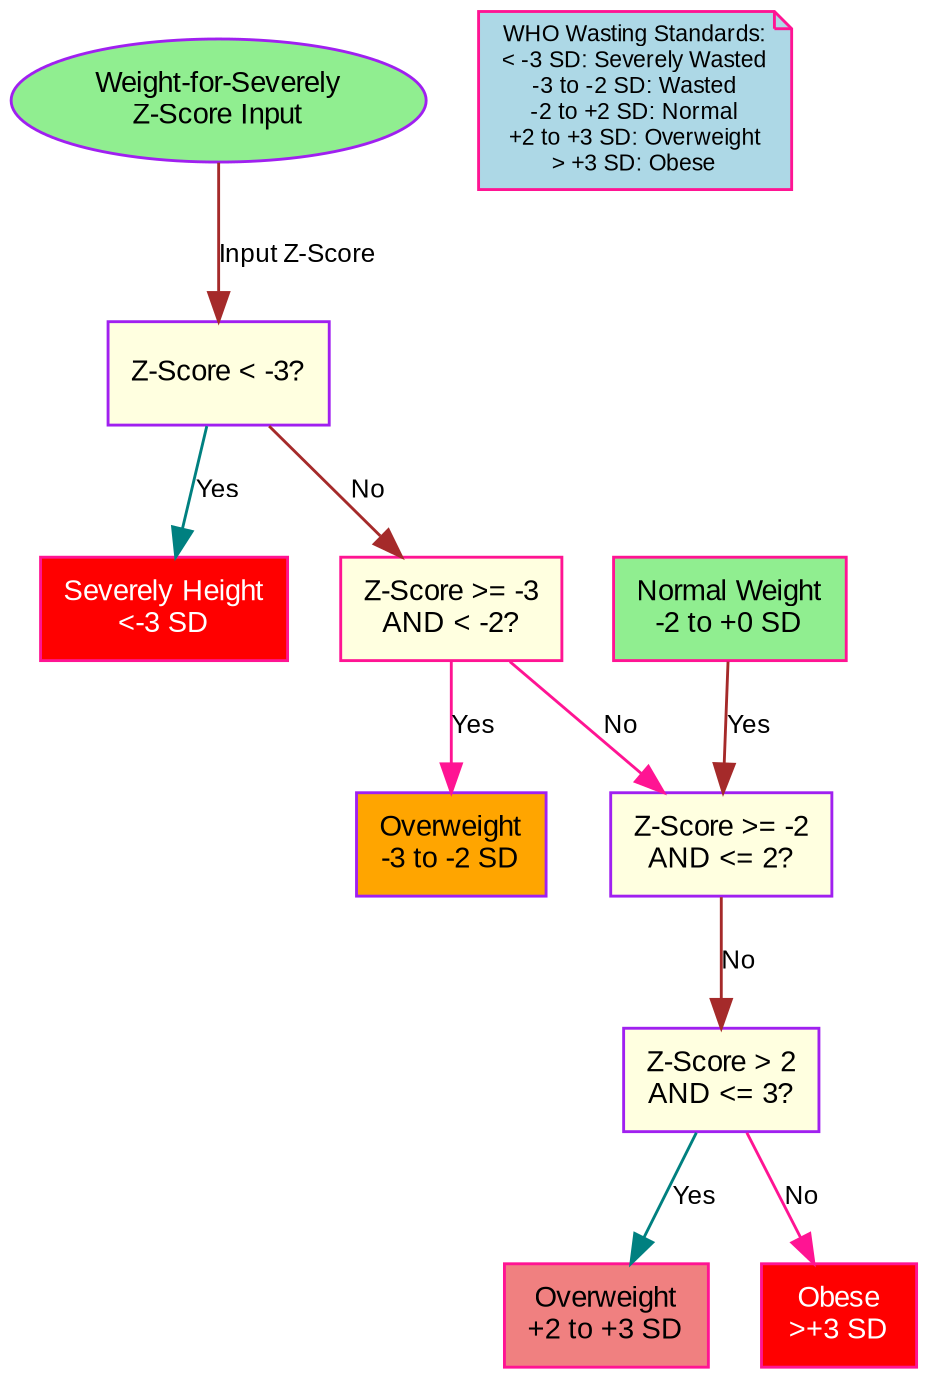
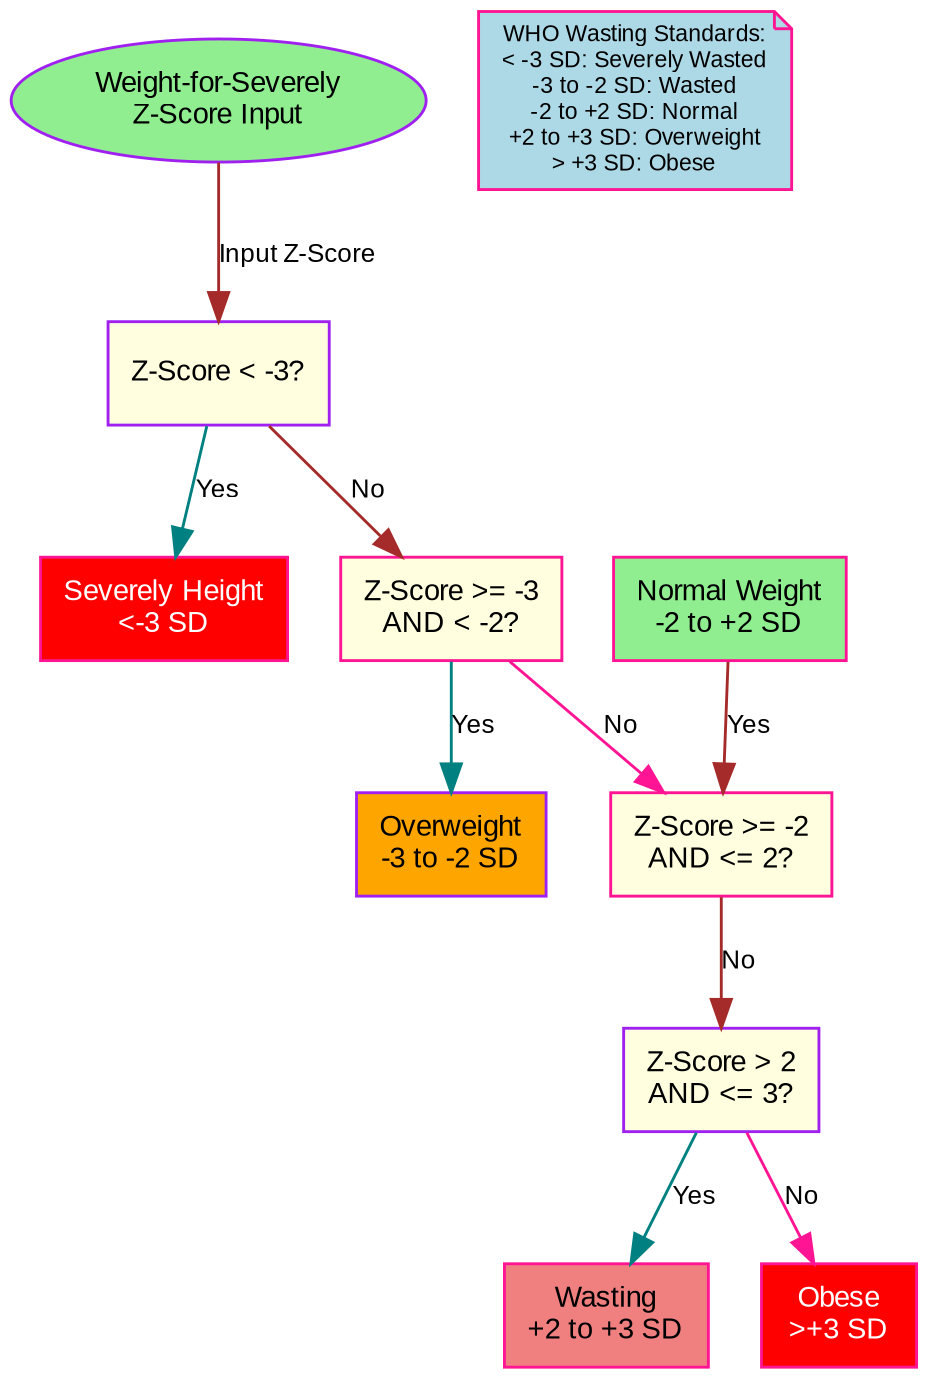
  digraph {
    bgcolor=white
    fontname=Arial
    fontsize=12
    rankdir=TB
    node [color=deeppink fillcolor=lightyellow fontname=Arial fontsize=10 shape=box style=filled]
    edge [color=brown fontname=Arial fontsize=9 labeldistance=2]
    n1 [color=purple fillcolor=lightgreen label="Weight-for-Severely\nZ-Score Input" shape=ellipse]
    n2 [color=purple label="Z-Score < -3?"]
    n3 [fillcolor=red fontcolor=white label="Severely Height\n<-3 SD"]
    n4 [label="Z-Score >= -3\nAND < -2?"]
    n5 [color=purple fillcolor=orange label="Overweight\n-3 to -2 SD"]
-   n6 [color=purple label="Z-Score >= -2\nAND <= 2?"]
+   n6 [label="Z-Score >= -2\nAND <= 2?"]
    n7 [color=purple label="Z-Score > 2\nAND <= 3?"]
-   n8 [fillcolor=lightgreen label="Normal Weight\n-2 to +0 SD"]
-   n9 [fillcolor=lightcoral label="Overweight\n+2 to +3 SD"]
+   n8 [fillcolor=lightgreen label="Normal Weight\n-2 to +2 SD"]
+   n9 [fillcolor=lightcoral label="Wasting\n+2 to +3 SD"]
    n10 [fillcolor=red fontcolor=white label="Obese\n>+3 SD"]
    n11 [fillcolor=lightblue fontsize=8 label="WHO Wasting Standards:\n< -3 SD: Severely Wasted\n-3 to -2 SD: Wasted\n-2 to +2 SD: Normal\n+2 to +3 SD: Overweight\n> +3 SD: Obese" shape=note]
    n1 -> n2 [label="Input Z-Score"]
    n2 -> n3 [color=teal label=Yes]
    n2 -> n4 [label=No]
-   n4 -> n5 [color=deeppink label=Yes]
+   n4 -> n5 [color=teal label=Yes]
    n4 -> n6 [color=deeppink label=No]
    n6 -> n7 [label=No]
    n7 -> n9 [color=teal label=Yes]
    n7 -> n10 [color=deeppink label=No]
    n8 -> n6 [label=Yes]
  }
